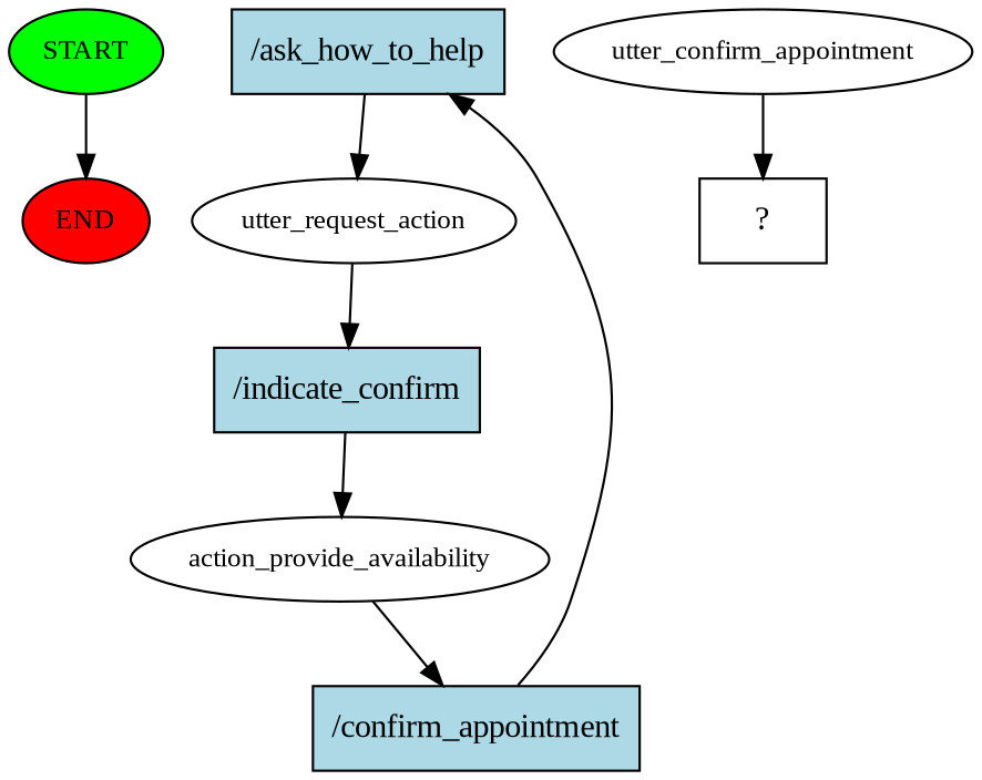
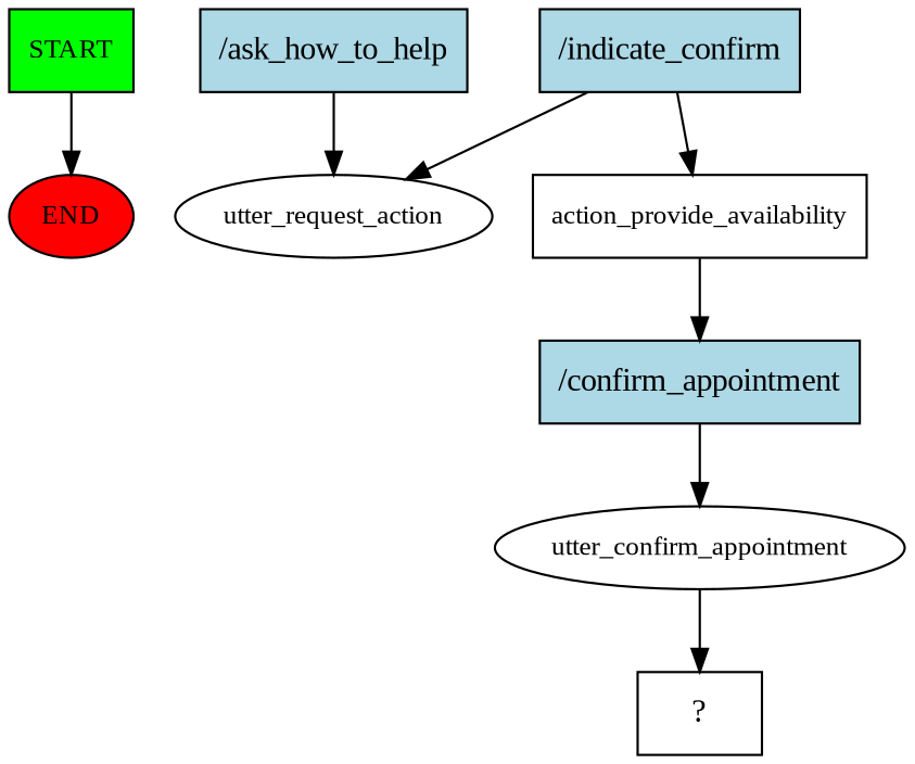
  digraph {
    fontname="Liberation Serif"
    node [fontname="Liberation Serif" fontsize=12 style=filled]
    edge [fontname="Liberation Serif"]
-   n1 [fillcolor=green label=START]
+   n1 [fillcolor=green label=START shape=box]
    n2 [fillcolor=red label=END]
    n3 [fillcolor=lightblue label="/ask_how_to_help" shape=rect fontsize=""]
    n4 [label=utter_request_action style=""]
    n5 [fillcolor=lightblue label="/indicate_confirm" shape=rect fontsize=""]
-   n6 [label=action_provide_availability style=""]
+   n6 [label=action_provide_availability shape=box style=""]
    n7 [fillcolor=lightblue label="/confirm_appointment" shape=rect fontsize=""]
    n8 [label=utter_confirm_appointment style=""]
    n9 [label="  ?  " shape=rect fontsize="" style=""]
    n1 -> n2
    n3 -> n4
-   n4 -> n5
+   n5 -> n4
    n5 -> n6
    n6 -> n7
-   n7 -> n3
+   n7 -> n8
    n8 -> n9
  }
